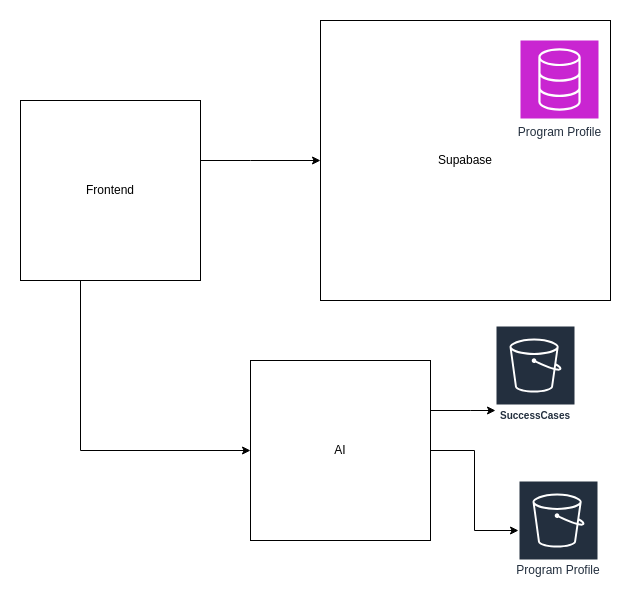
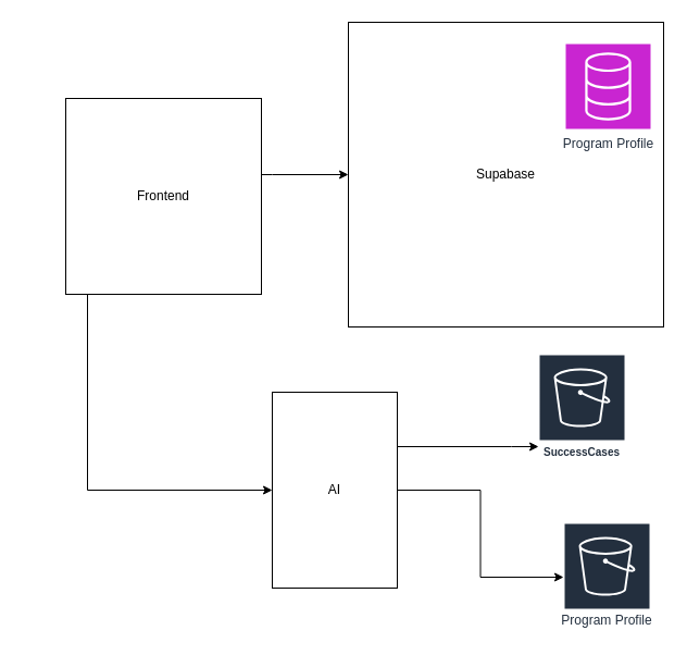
  <mxCell id="0" />
  <mxCell id="1" parent="0" />
  <mxCell id="2" style="edgeStyle=orthogonalEdgeStyle;rounded=0;orthogonalLoop=1;jettySize=auto;html=1;" edge="1" parent="1" source="4" target="5"><mxGeometry relative="1" as="geometry"><Array as="points"><mxPoint x="250" y="160" /><mxPoint x="250" y="160" /></Array></mxGeometry></mxCell>
  <mxCell id="3" style="edgeStyle=orthogonalEdgeStyle;rounded=0;orthogonalLoop=1;jettySize=auto;html=1;" edge="1" parent="1" source="4" target="8"><mxGeometry relative="1" as="geometry"><mxPoint x="80" y="240" as="targetPoint" /><Array as="points"><mxPoint x="80" y="450" /></Array></mxGeometry></mxCell>
- <mxCell id="4" value="Frontend" style="whiteSpace=wrap;html=1;aspect=fixed;" vertex="1" parent="1"><mxGeometry x="20" y="100" width="180" height="180" as="geometry" /></mxCell>
+ <mxCell id="4" value="Frontend" style="whiteSpace=wrap;html=1;aspect=fixed;" vertex="1" parent="1"><mxGeometry x="60" y="90" width="180" height="180" as="geometry" /></mxCell>
  <mxCell id="5" value="Supabase" style="whiteSpace=wrap;html=1;" vertex="1" parent="1"><mxGeometry x="320" y="20" width="290" height="280" as="geometry" /></mxCell>
  <mxCell id="6" value="SuccessCases" style="sketch=0;outlineConnect=0;fontColor=#232F3E;gradientColor=none;strokeColor=#ffffff;fillColor=#232F3E;dashed=0;verticalLabelPosition=middle;verticalAlign=bottom;align=center;html=1;whiteSpace=wrap;fontSize=10;fontStyle=1;spacing=3;shape=mxgraph.aws4.productIcon;prIcon=mxgraph.aws4.s3;" vertex="1" parent="1"><mxGeometry x="495" y="325" width="80" height="100" as="geometry" /></mxCell>
  <mxCell id="7" style="edgeStyle=orthogonalEdgeStyle;rounded=0;orthogonalLoop=1;jettySize=auto;html=1;" edge="1" parent="1" source="8" target="6"><mxGeometry relative="1" as="geometry"><Array as="points"><mxPoint x="470" y="410" /><mxPoint x="470" y="410" /></Array></mxGeometry></mxCell>
- <mxCell id="8" value="AI" style="rounded=0;whiteSpace=wrap;html=1;" vertex="1" parent="1"><mxGeometry x="250" y="360" width="180" height="180" as="geometry" /></mxCell>
+ <mxCell id="8" value="AI" style="rounded=0;whiteSpace=wrap;html=1;" vertex="1" parent="1"><mxGeometry x="250" y="360" width="115" height="180" as="geometry" /></mxCell>
  <mxCell id="9" style="edgeStyle=orthogonalEdgeStyle;rounded=0;orthogonalLoop=1;jettySize=auto;html=1;" edge="1" parent="1" source="8" target="11"><mxGeometry relative="1" as="geometry"><mxPoint x="430" y="540" as="sourcePoint" /><mxPoint x="520" y="529" as="targetPoint" /><Array as="points" /></mxGeometry></mxCell>
  <mxCell id="10" value="Program Profile" style="sketch=0;points=[[0,0,0],[0.25,0,0],[0.5,0,0],[0.75,0,0],[1,0,0],[0,1,0],[0.25,1,0],[0.5,1,0],[0.75,1,0],[1,1,0],[0,0.25,0],[0,0.5,0],[0,0.75,0],[1,0.25,0],[1,0.5,0],[1,0.75,0]];outlineConnect=0;fontColor=#232F3E;fillColor=#C925D1;strokeColor=#ffffff;dashed=0;verticalLabelPosition=bottom;verticalAlign=top;align=center;html=1;fontSize=12;fontStyle=0;aspect=fixed;shape=mxgraph.aws4.resourceIcon;resIcon=mxgraph.aws4.database;" vertex="1" parent="1"><mxGeometry x="520" y="40" width="78" height="78" as="geometry" /></mxCell>
  <mxCell id="11" value="&lt;span style=&quot;font-size: 12px; font-weight: 400; text-wrap-mode: nowrap;&quot;&gt;Program Profile&lt;/span&gt;" style="sketch=0;outlineConnect=0;fontColor=#232F3E;gradientColor=none;strokeColor=#ffffff;fillColor=#232F3E;dashed=0;verticalLabelPosition=middle;verticalAlign=bottom;align=center;html=1;whiteSpace=wrap;fontSize=10;fontStyle=1;spacing=3;shape=mxgraph.aws4.productIcon;prIcon=mxgraph.aws4.s3;" vertex="1" parent="1"><mxGeometry x="518" y="480" width="80" height="100" as="geometry" /></mxCell>
